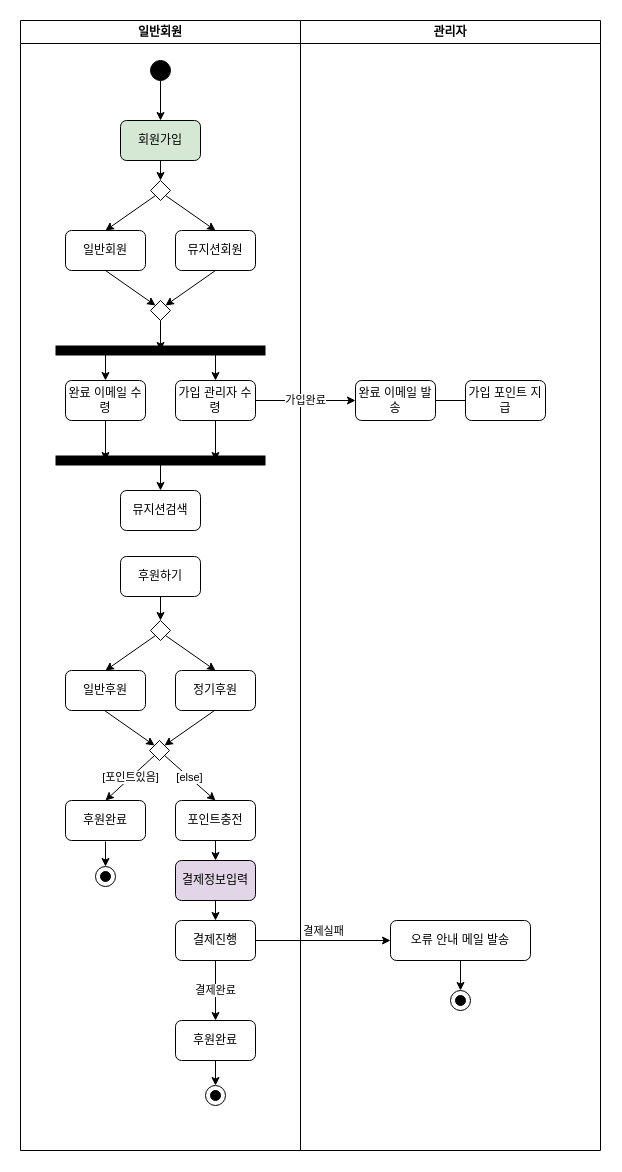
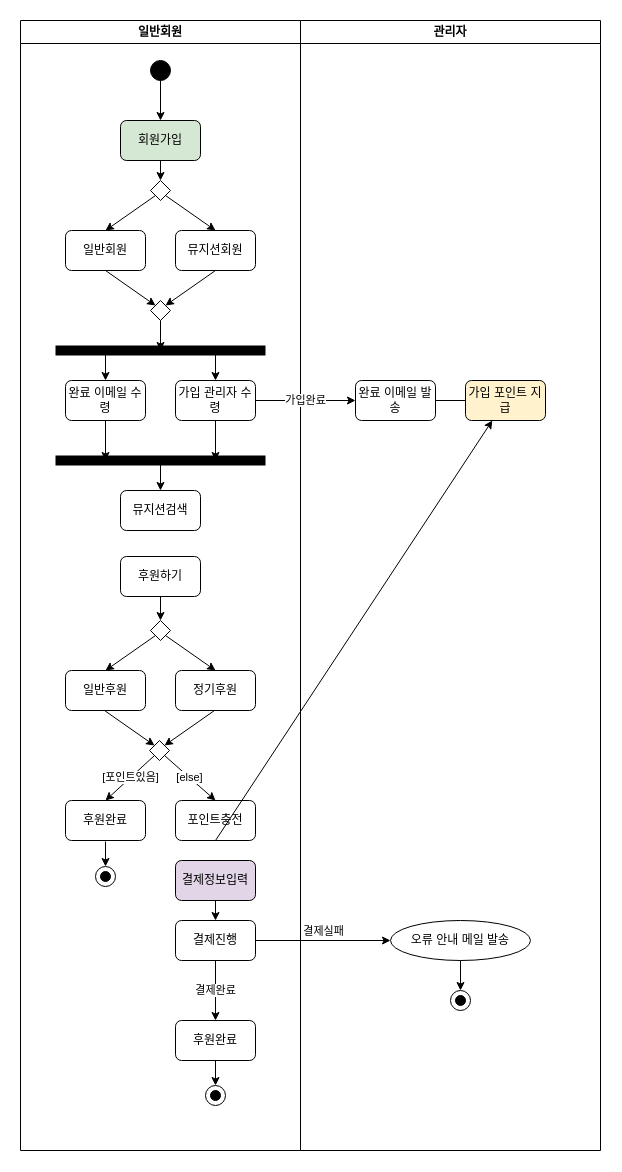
  <mxCell id="0" />
  <mxCell id="1" parent="0" />
  <mxCell id="2" value="일반회원" style="swimlane;whiteSpace=wrap;html=1;" vertex="1" parent="1"><mxGeometry x="20" y="20" width="280" height="1130" as="geometry"><mxRectangle x="480" y="-1110" width="140" height="30" as="alternateBounds" /></mxGeometry></mxCell>
  <mxCell id="3" value="" style="ellipse;whiteSpace=wrap;html=1;aspect=fixed;fillColor=#000000;" vertex="1" parent="2"><mxGeometry x="130" y="40" width="20" height="20" as="geometry" /></mxCell>
  <mxCell id="4" value="회원가입" style="rounded=1;whiteSpace=wrap;html=1;fillColor=#d5e8d4;" vertex="1" parent="2"><mxGeometry x="100" y="100" width="80" height="40" as="geometry" /></mxCell>
  <mxCell id="5" value="" style="endArrow=classic;html=1;rounded=0;exitX=0.5;exitY=1;exitDx=0;exitDy=0;entryX=0.5;entryY=0;entryDx=0;entryDy=0;" edge="1" parent="2" source="3" target="4"><mxGeometry width="50" height="50" relative="1" as="geometry"><mxPoint x="500" y="180" as="sourcePoint" /><mxPoint x="550" y="130" as="targetPoint" /></mxGeometry></mxCell>
  <mxCell id="6" value="완료 이메일 수령" style="rounded=1;whiteSpace=wrap;html=1;" vertex="1" parent="2"><mxGeometry x="45" y="360" width="80" height="40" as="geometry" /></mxCell>
  <mxCell id="7" value="가입 관리자 수령" style="rounded=1;whiteSpace=wrap;html=1;" vertex="1" parent="2"><mxGeometry x="155" y="360" width="80" height="40" as="geometry" /></mxCell>
  <mxCell id="8" value="" style="endArrow=classic;html=1;rounded=0;" edge="1" parent="2"><mxGeometry width="50" height="50" relative="1" as="geometry"><mxPoint x="195" y="330" as="sourcePoint" /><mxPoint x="195" y="360" as="targetPoint" /></mxGeometry></mxCell>
  <mxCell id="9" value="" style="endArrow=none;html=1;rounded=0;strokeWidth=10;" edge="1" parent="2"><mxGeometry width="50" height="50" relative="1" as="geometry"><mxPoint x="35" y="440" as="sourcePoint" /><mxPoint x="245" y="440" as="targetPoint" /></mxGeometry></mxCell>
  <mxCell id="10" value="" style="endArrow=none;html=1;rounded=0;strokeWidth=10;" edge="1" parent="2"><mxGeometry width="50" height="50" relative="1" as="geometry"><mxPoint x="35" y="330" as="sourcePoint" /><mxPoint x="245" y="330" as="targetPoint" /></mxGeometry></mxCell>
  <mxCell id="11" value="" style="endArrow=classic;html=1;rounded=0;" edge="1" parent="2"><mxGeometry width="50" height="50" relative="1" as="geometry"><mxPoint x="85" y="330" as="sourcePoint" /><mxPoint x="85" y="360" as="targetPoint" /></mxGeometry></mxCell>
  <mxCell id="12" value="" style="endArrow=classic;html=1;rounded=0;exitX=0.5;exitY=1;exitDx=0;exitDy=0;" edge="1" parent="2" source="6"><mxGeometry width="50" height="50" relative="1" as="geometry"><mxPoint x="465" y="320" as="sourcePoint" /><mxPoint x="85" y="440" as="targetPoint" /></mxGeometry></mxCell>
  <mxCell id="13" value="" style="endArrow=classic;html=1;rounded=0;exitX=0.5;exitY=1;exitDx=0;exitDy=0;" edge="1" parent="2" source="7"><mxGeometry width="50" height="50" relative="1" as="geometry"><mxPoint x="465" y="320" as="sourcePoint" /><mxPoint x="195" y="440" as="targetPoint" /></mxGeometry></mxCell>
  <mxCell id="14" value="" style="rhombus;whiteSpace=wrap;html=1;" vertex="1" parent="2"><mxGeometry x="130" y="160" width="20" height="20" as="geometry" /></mxCell>
  <mxCell id="15" value="일반회원" style="rounded=1;whiteSpace=wrap;html=1;" vertex="1" parent="2"><mxGeometry x="45" y="210" width="80" height="40" as="geometry" /></mxCell>
  <mxCell id="16" value="뮤지션회원" style="rounded=1;whiteSpace=wrap;html=1;" vertex="1" parent="2"><mxGeometry x="155" y="210" width="80" height="40" as="geometry" /></mxCell>
  <mxCell id="17" value="" style="endArrow=classic;html=1;rounded=0;exitX=0.5;exitY=1;exitDx=0;exitDy=0;entryX=0.5;entryY=0;entryDx=0;entryDy=0;" edge="1" parent="2" source="4" target="14"><mxGeometry width="50" height="50" relative="1" as="geometry"><mxPoint x="460" y="160" as="sourcePoint" /><mxPoint x="510" y="110" as="targetPoint" /></mxGeometry></mxCell>
  <mxCell id="18" value="" style="endArrow=classic;html=1;rounded=0;exitX=0;exitY=1;exitDx=0;exitDy=0;entryX=0.5;entryY=0;entryDx=0;entryDy=0;" edge="1" parent="2" source="14" target="15"><mxGeometry width="50" height="50" relative="1" as="geometry"><mxPoint x="460" y="160" as="sourcePoint" /><mxPoint x="510" y="110" as="targetPoint" /></mxGeometry></mxCell>
  <mxCell id="19" value="" style="endArrow=classic;html=1;rounded=0;exitX=1;exitY=1;exitDx=0;exitDy=0;entryX=0.5;entryY=0;entryDx=0;entryDy=0;" edge="1" parent="2" source="14" target="16"><mxGeometry width="50" height="50" relative="1" as="geometry"><mxPoint x="460" y="160" as="sourcePoint" /><mxPoint x="510" y="110" as="targetPoint" /></mxGeometry></mxCell>
  <mxCell id="20" value="" style="rhombus;whiteSpace=wrap;html=1;" vertex="1" parent="2"><mxGeometry x="130" y="280" width="20" height="20" as="geometry" /></mxCell>
  <mxCell id="21" value="" style="endArrow=classic;html=1;rounded=0;exitX=0.5;exitY=1;exitDx=0;exitDy=0;entryX=0;entryY=0;entryDx=0;entryDy=0;" edge="1" parent="2" source="15" target="20"><mxGeometry width="50" height="50" relative="1" as="geometry"><mxPoint x="460" y="160" as="sourcePoint" /><mxPoint x="510" y="110" as="targetPoint" /></mxGeometry></mxCell>
  <mxCell id="22" value="" style="endArrow=classic;html=1;rounded=0;exitX=0.5;exitY=1;exitDx=0;exitDy=0;entryX=1;entryY=0;entryDx=0;entryDy=0;" edge="1" parent="2" source="16" target="20"><mxGeometry width="50" height="50" relative="1" as="geometry"><mxPoint x="460" y="160" as="sourcePoint" /><mxPoint x="510" y="110" as="targetPoint" /></mxGeometry></mxCell>
  <mxCell id="23" value="뮤지션검색" style="rounded=1;whiteSpace=wrap;html=1;" vertex="1" parent="2"><mxGeometry x="100" y="470" width="80" height="40" as="geometry" /></mxCell>
  <mxCell id="24" value="후원하기" style="rounded=1;whiteSpace=wrap;html=1;" vertex="1" parent="2"><mxGeometry x="100" y="536" width="80" height="40" as="geometry" /></mxCell>
  <mxCell id="25" value="" style="rhombus;whiteSpace=wrap;html=1;" vertex="1" parent="2"><mxGeometry x="130" y="600" width="20" height="20" as="geometry" /></mxCell>
  <mxCell id="26" value="일반후원" style="rounded=1;whiteSpace=wrap;html=1;" vertex="1" parent="2"><mxGeometry x="45" y="650" width="80" height="40" as="geometry" /></mxCell>
  <mxCell id="27" value="정기후원" style="rounded=1;whiteSpace=wrap;html=1;" vertex="1" parent="2"><mxGeometry x="155" y="650" width="80" height="40" as="geometry" /></mxCell>
  <mxCell id="28" value="" style="endArrow=classic;html=1;rounded=0;exitX=0;exitY=1;exitDx=0;exitDy=0;entryX=0.5;entryY=0;entryDx=0;entryDy=0;" edge="1" source="25" target="26" parent="2"><mxGeometry width="50" height="50" relative="1" as="geometry"><mxPoint x="460" y="600" as="sourcePoint" /><mxPoint x="510" y="550" as="targetPoint" /></mxGeometry></mxCell>
  <mxCell id="29" value="" style="endArrow=classic;html=1;rounded=0;exitX=1;exitY=1;exitDx=0;exitDy=0;entryX=0.5;entryY=0;entryDx=0;entryDy=0;" edge="1" source="25" target="27" parent="2"><mxGeometry width="50" height="50" relative="1" as="geometry"><mxPoint x="460" y="600" as="sourcePoint" /><mxPoint x="510" y="550" as="targetPoint" /></mxGeometry></mxCell>
  <mxCell id="30" value="" style="endArrow=classic;html=1;rounded=0;exitX=0.5;exitY=1;exitDx=0;exitDy=0;entryX=0.5;entryY=0;entryDx=0;entryDy=0;" edge="1" parent="2" source="24" target="25"><mxGeometry width="50" height="50" relative="1" as="geometry"><mxPoint x="460" y="430" as="sourcePoint" /><mxPoint x="510" y="380" as="targetPoint" /></mxGeometry></mxCell>
  <mxCell id="31" value="결제정보입력" style="rounded=1;whiteSpace=wrap;html=1;fillColor=#e1d5e7;" vertex="1" parent="2"><mxGeometry x="155" y="840" width="80" height="40" as="geometry" /></mxCell>
  <mxCell id="32" value="결제진행" style="rounded=1;whiteSpace=wrap;html=1;" vertex="1" parent="2"><mxGeometry x="155" y="900" width="80" height="40" as="geometry" /></mxCell>
  <mxCell id="33" value="후원완료" style="rounded=1;whiteSpace=wrap;html=1;" vertex="1" parent="2"><mxGeometry x="45" y="780" width="80" height="40" as="geometry" /></mxCell>
  <mxCell id="34" value="포인트충전" style="rounded=1;whiteSpace=wrap;html=1;" vertex="1" parent="2"><mxGeometry x="155" y="780" width="80" height="40" as="geometry" /></mxCell>
- <mxCell id="35" value="" style="endArrow=classic;html=1;rounded=0;exitX=0.5;exitY=1;exitDx=0;exitDy=0;entryX=0.5;entryY=0;entryDx=0;entryDy=0;" edge="1" parent="2" source="34" target="31"><mxGeometry width="50" height="50" relative="1" as="geometry"><mxPoint x="460" y="610" as="sourcePoint" /><mxPoint x="510" y="560" as="targetPoint" /></mxGeometry></mxCell>
+ <mxCell id="35" value="" style="endArrow=classic;html=1;rounded=0;exitX=0.5;exitY=1;exitDx=0;exitDy=0;" edge="1" parent="2" source="34" target="48"><mxGeometry width="50" height="50" relative="1" as="geometry"><mxPoint x="460" y="610" as="sourcePoint" /><mxPoint x="510" y="560" as="targetPoint" /></mxGeometry></mxCell>
  <mxCell id="36" value="" style="endArrow=classic;html=1;rounded=0;exitX=0.5;exitY=1;exitDx=0;exitDy=0;entryX=0.5;entryY=0;entryDx=0;entryDy=0;" edge="1" parent="2" source="31" target="32"><mxGeometry width="50" height="50" relative="1" as="geometry"><mxPoint x="460" y="610" as="sourcePoint" /><mxPoint x="510" y="560" as="targetPoint" /></mxGeometry></mxCell>
  <mxCell id="37" value="후원완료" style="rounded=1;whiteSpace=wrap;html=1;" vertex="1" parent="2"><mxGeometry x="155" y="1000" width="80" height="40" as="geometry" /></mxCell>
  <mxCell id="38" value="결제완료" style="endArrow=classic;html=1;rounded=0;exitX=0.5;exitY=1;exitDx=0;exitDy=0;" edge="1" parent="2" source="32" target="37"><mxGeometry width="50" height="50" relative="1" as="geometry"><mxPoint x="460" y="1010" as="sourcePoint" /><mxPoint x="510" y="960" as="targetPoint" /></mxGeometry></mxCell>
  <mxCell id="39" value="" style="ellipse;whiteSpace=wrap;html=1;aspect=fixed;" vertex="1" parent="2"><mxGeometry x="185" y="1065" width="20" height="20" as="geometry" /></mxCell>
  <mxCell id="40" value="" style="ellipse;whiteSpace=wrap;html=1;aspect=fixed;fillColor=#000000;" vertex="1" parent="2"><mxGeometry x="190" y="1070" width="10" height="10" as="geometry" /></mxCell>
  <mxCell id="41" value="" style="endArrow=classic;html=1;rounded=0;exitX=0.5;exitY=1;exitDx=0;exitDy=0;entryX=0.5;entryY=0;entryDx=0;entryDy=0;" edge="1" parent="2" source="37" target="39"><mxGeometry width="50" height="50" relative="1" as="geometry"><mxPoint x="460" y="810" as="sourcePoint" /><mxPoint x="510" y="760" as="targetPoint" /></mxGeometry></mxCell>
  <mxCell id="42" value="관리자" style="swimlane;whiteSpace=wrap;html=1;" vertex="1" parent="1"><mxGeometry x="300" y="20" width="300" height="1130" as="geometry" /></mxCell>
- <mxCell id="43" value="오류 안내 메일 발송" style="rounded=1;whiteSpace=wrap;html=1;" vertex="1" parent="42"><mxGeometry x="90" y="900" width="140" height="40" as="geometry" /></mxCell>
+ <mxCell id="43" value="오류 안내 메일 발송" style="ellipse;whiteSpace=wrap;html=1;" vertex="1" parent="42"><mxGeometry x="90" y="900" width="140" height="40" as="geometry" /></mxCell>
  <mxCell id="44" value="" style="endArrow=classic;html=1;rounded=0;exitX=0.5;exitY=1;exitDx=0;exitDy=0;entryX=0.5;entryY=0;entryDx=0;entryDy=0;" edge="1" parent="42" source="43" target="45"><mxGeometry width="50" height="50" relative="1" as="geometry"><mxPoint x="180" y="810" as="sourcePoint" /><mxPoint x="230" y="760" as="targetPoint" /></mxGeometry></mxCell>
  <mxCell id="45" value="" style="ellipse;whiteSpace=wrap;html=1;aspect=fixed;" vertex="1" parent="42"><mxGeometry x="150" y="970" width="20" height="20" as="geometry" /></mxCell>
  <mxCell id="46" value="" style="ellipse;whiteSpace=wrap;html=1;aspect=fixed;fillColor=#000000;" vertex="1" parent="42"><mxGeometry x="155" y="975" width="10" height="10" as="geometry" /></mxCell>
  <mxCell id="47" value="완료 이메일 발송" style="rounded=1;whiteSpace=wrap;html=1;" vertex="1" parent="42"><mxGeometry x="55" y="360" width="80" height="40" as="geometry" /></mxCell>
- <mxCell id="48" value="가입 포인트 지급" style="rounded=1;whiteSpace=wrap;html=1;" vertex="1" parent="42"><mxGeometry x="165" y="360" width="80" height="40" as="geometry" /></mxCell>
+ <mxCell id="48" value="가입 포인트 지급" style="rounded=1;whiteSpace=wrap;html=1;fillColor=#fff2cc;" vertex="1" parent="42"><mxGeometry x="165" y="360" width="80" height="40" as="geometry" /></mxCell>
  <mxCell id="49" value="" style="endArrow=none;html=1;rounded=0;exitX=1;exitY=0.5;exitDx=0;exitDy=0;entryX=0;entryY=0.5;entryDx=0;entryDy=0;" edge="1" parent="42" source="47" target="48"><mxGeometry width="50" height="50" relative="1" as="geometry"><mxPoint x="180" y="610" as="sourcePoint" /><mxPoint x="230" y="560" as="targetPoint" /></mxGeometry></mxCell>
  <mxCell id="50" value="" style="endArrow=classic;html=1;rounded=0;exitX=0.5;exitY=1;exitDx=0;exitDy=0;" edge="1" parent="1" source="20"><mxGeometry width="50" height="50" relative="1" as="geometry"><mxPoint x="480" y="180" as="sourcePoint" /><mxPoint x="160" y="350" as="targetPoint" /></mxGeometry></mxCell>
  <mxCell id="51" value="" style="endArrow=classic;html=1;rounded=0;entryX=0.5;entryY=0;entryDx=0;entryDy=0;" edge="1" parent="1" target="23"><mxGeometry width="50" height="50" relative="1" as="geometry"><mxPoint x="160" y="460" as="sourcePoint" /><mxPoint x="530" y="330" as="targetPoint" /></mxGeometry></mxCell>
  <mxCell id="52" value="" style="rhombus;whiteSpace=wrap;html=1;" vertex="1" parent="1"><mxGeometry x="149" y="740" width="20" height="20" as="geometry" /></mxCell>
  <mxCell id="53" value="" style="endArrow=classic;html=1;rounded=0;exitX=0.5;exitY=1;exitDx=0;exitDy=0;entryX=0;entryY=0;entryDx=0;entryDy=0;" edge="1" parent="1" target="52"><mxGeometry width="50" height="50" relative="1" as="geometry"><mxPoint x="104" y="710" as="sourcePoint" /><mxPoint x="529" y="570" as="targetPoint" /></mxGeometry></mxCell>
  <mxCell id="54" value="" style="endArrow=classic;html=1;rounded=0;exitX=0.5;exitY=1;exitDx=0;exitDy=0;entryX=1;entryY=0;entryDx=0;entryDy=0;" edge="1" parent="1" target="52"><mxGeometry width="50" height="50" relative="1" as="geometry"><mxPoint x="214" y="710" as="sourcePoint" /><mxPoint x="529" y="570" as="targetPoint" /></mxGeometry></mxCell>
  <mxCell id="55" value="[포인트있음]" style="endArrow=classic;html=1;rounded=0;exitX=0;exitY=1;exitDx=0;exitDy=0;entryX=0.5;entryY=0;entryDx=0;entryDy=0;" edge="1" parent="1" source="52" target="33"><mxGeometry width="50" height="50" relative="1" as="geometry"><mxPoint x="480" y="630" as="sourcePoint" /><mxPoint x="530" y="580" as="targetPoint" /></mxGeometry></mxCell>
  <mxCell id="56" value="[else]" style="endArrow=classic;html=1;rounded=0;exitX=1;exitY=1;exitDx=0;exitDy=0;entryX=0.5;entryY=0;entryDx=0;entryDy=0;" edge="1" parent="1" source="52" target="34"><mxGeometry width="50" height="50" relative="1" as="geometry"><mxPoint x="480" y="630" as="sourcePoint" /><mxPoint x="530" y="580" as="targetPoint" /></mxGeometry></mxCell>
  <mxCell id="57" value="결제실패" style="endArrow=classic;html=1;rounded=0;exitX=1;exitY=0.5;exitDx=0;exitDy=0;labelPosition=center;verticalLabelPosition=top;align=center;verticalAlign=bottom;" edge="1" parent="1" source="32" target="43"><mxGeometry width="50" height="50" relative="1" as="geometry"><mxPoint x="480" y="630" as="sourcePoint" /><mxPoint x="530" y="580" as="targetPoint" /></mxGeometry></mxCell>
  <mxCell id="58" value="가입완료" style="endArrow=classic;html=1;rounded=0;exitX=1;exitY=0.5;exitDx=0;exitDy=0;entryX=0;entryY=0.5;entryDx=0;entryDy=0;" edge="1" parent="1" source="7" target="47"><mxGeometry width="50" height="50" relative="1" as="geometry"><mxPoint x="480" y="630" as="sourcePoint" /><mxPoint x="530" y="580" as="targetPoint" /></mxGeometry></mxCell>
  <mxCell id="59" value="" style="ellipse;whiteSpace=wrap;html=1;aspect=fixed;" vertex="1" parent="1"><mxGeometry x="95" y="866" width="20" height="20" as="geometry" /></mxCell>
  <mxCell id="60" value="" style="ellipse;whiteSpace=wrap;html=1;aspect=fixed;fillColor=#000000;" vertex="1" parent="1"><mxGeometry x="100" y="871" width="10" height="10" as="geometry" /></mxCell>
  <mxCell id="61" value="" style="endArrow=classic;html=1;rounded=0;exitX=0.5;exitY=1;exitDx=0;exitDy=0;entryX=0.5;entryY=0;entryDx=0;entryDy=0;" edge="1" parent="1" target="59"><mxGeometry width="50" height="50" relative="1" as="geometry"><mxPoint x="105" y="841" as="sourcePoint" /><mxPoint x="420" y="561" as="targetPoint" /></mxGeometry></mxCell>
